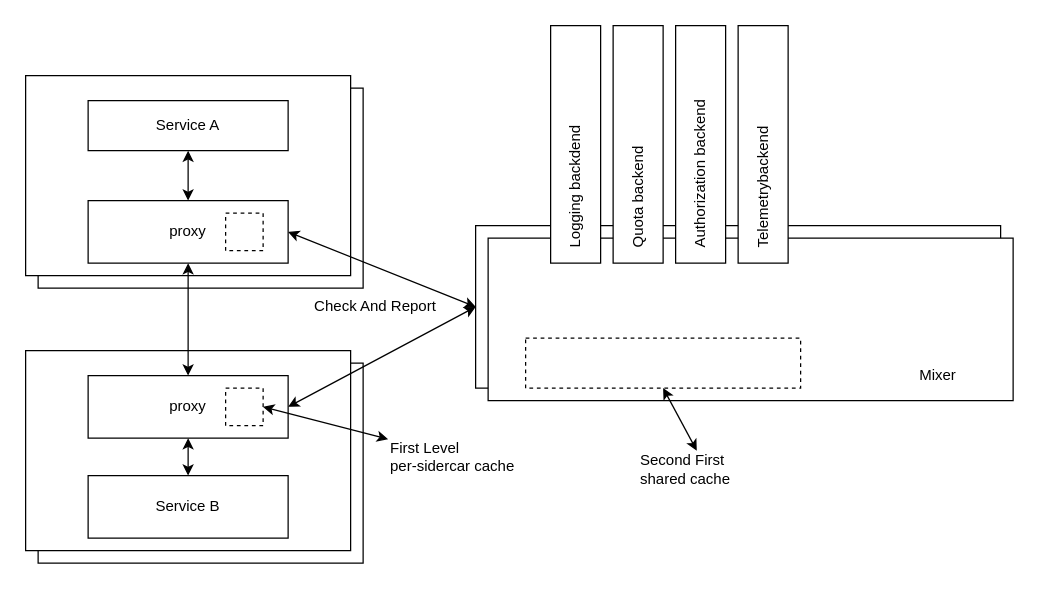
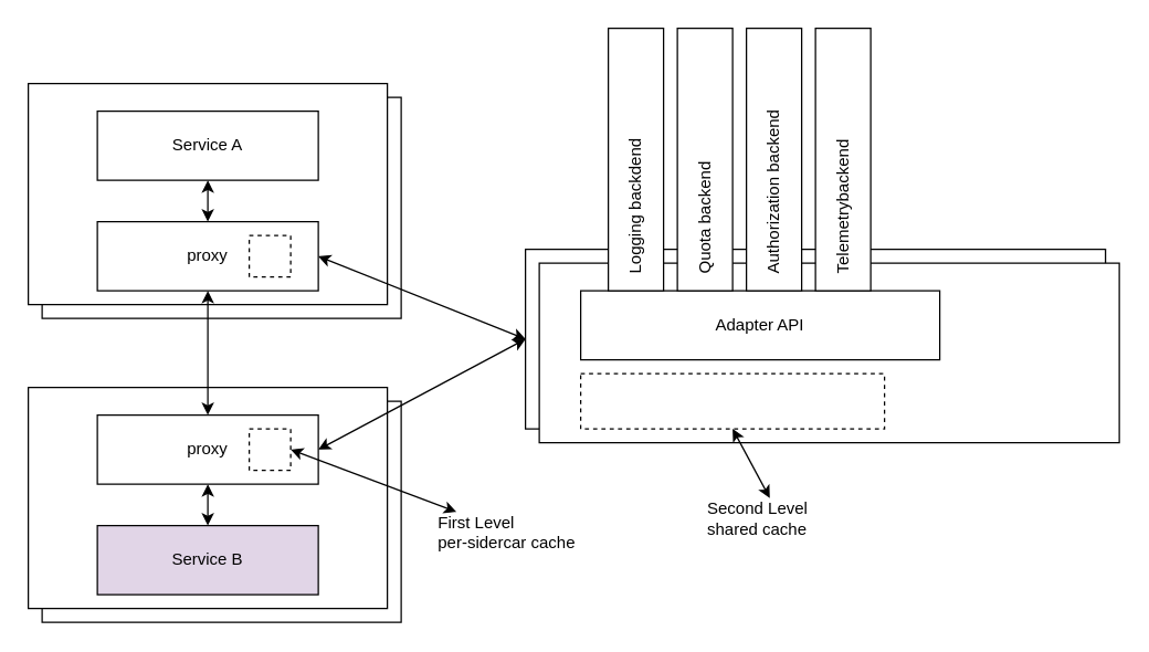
  <mxCell id="0" />
  <mxCell id="1" parent="0" />
  <mxCell id="2" value="" style="rounded=0;whiteSpace=wrap;html=1;" vertex="1" parent="1"><mxGeometry x="30" y="70" width="260" height="160" as="geometry" /></mxCell>
  <mxCell id="3" value="" style="rounded=0;whiteSpace=wrap;html=1;" vertex="1" parent="1"><mxGeometry x="20" y="60" width="260" height="160" as="geometry" /></mxCell>
  <mxCell id="4" value="" style="rounded=0;whiteSpace=wrap;html=1;" vertex="1" parent="1"><mxGeometry x="30" y="290" width="260" height="160" as="geometry" /></mxCell>
  <mxCell id="5" value="" style="rounded=0;whiteSpace=wrap;html=1;" vertex="1" parent="1"><mxGeometry x="20" y="280" width="260" height="160" as="geometry" /></mxCell>
- <mxCell id="6" value="Service A" style="rounded=0;whiteSpace=wrap;html=1;" vertex="1" parent="1"><mxGeometry x="70" y="80" width="160" height="40" as="geometry" /></mxCell>
+ <mxCell id="6" value="Service A" style="rounded=0;whiteSpace=wrap;html=1;" vertex="1" parent="1"><mxGeometry x="70" y="80" width="160" height="50" as="geometry" /></mxCell>
  <mxCell id="7" style="edgeStyle=orthogonalEdgeStyle;rounded=0;orthogonalLoop=1;jettySize=auto;html=1;startArrow=classic;startFill=1;" edge="1" parent="1" source="9" target="14"><mxGeometry relative="1" as="geometry" /></mxCell>
  <mxCell id="8" style="edgeStyle=none;rounded=0;orthogonalLoop=1;jettySize=auto;html=1;entryX=0;entryY=0.5;entryDx=0;entryDy=0;startArrow=classic;startFill=1;exitX=1;exitY=0.5;exitDx=0;exitDy=0;" edge="1" parent="1" source="9" target="15"><mxGeometry relative="1" as="geometry" /></mxCell>
  <mxCell id="9" value="proxy" style="rounded=0;whiteSpace=wrap;html=1;" vertex="1" parent="1"><mxGeometry x="70" y="300" width="160" height="50" as="geometry" /></mxCell>
  <mxCell id="10" style="edgeStyle=orthogonalEdgeStyle;rounded=0;orthogonalLoop=1;jettySize=auto;html=1;entryX=0.5;entryY=0;entryDx=0;entryDy=0;startArrow=classic;startFill=1;" edge="1" parent="1" source="13" target="9"><mxGeometry relative="1" as="geometry" /></mxCell>
  <mxCell id="11" style="edgeStyle=orthogonalEdgeStyle;rounded=0;orthogonalLoop=1;jettySize=auto;html=1;startArrow=classic;startFill=1;" edge="1" parent="1" source="13" target="6"><mxGeometry relative="1" as="geometry" /></mxCell>
  <mxCell id="12" style="rounded=0;orthogonalLoop=1;jettySize=auto;html=1;entryX=0;entryY=0.5;entryDx=0;entryDy=0;startArrow=classic;startFill=1;exitX=1;exitY=0.5;exitDx=0;exitDy=0;" edge="1" parent="1" source="13" target="15"><mxGeometry relative="1" as="geometry" /></mxCell>
  <mxCell id="13" value="proxy" style="rounded=0;whiteSpace=wrap;html=1;" vertex="1" parent="1"><mxGeometry x="70" y="160" width="160" height="50" as="geometry" /></mxCell>
- <mxCell id="14" value="Service B" style="rounded=0;whiteSpace=wrap;html=1;" vertex="1" parent="1"><mxGeometry x="70" y="380" width="160" height="50" as="geometry" /></mxCell>
+ <mxCell id="14" value="Service B" style="rounded=0;whiteSpace=wrap;html=1;fillColor=#e1d5e7;" vertex="1" parent="1"><mxGeometry x="70" y="380" width="160" height="50" as="geometry" /></mxCell>
  <mxCell id="15" value="" style="rounded=0;whiteSpace=wrap;html=1;" vertex="1" parent="1"><mxGeometry x="380" y="180" width="420" height="130" as="geometry" /></mxCell>
  <mxCell id="16" value="" style="rounded=0;whiteSpace=wrap;html=1;" vertex="1" parent="1"><mxGeometry x="390" y="190" width="420" height="130" as="geometry" /></mxCell>
+ <mxCell id="17" value="Adapter API" style="rounded=0;whiteSpace=wrap;html=1;" vertex="1" parent="1"><mxGeometry x="420" y="210" width="260" height="50" as="geometry" /></mxCell>
  <mxCell id="18" value="" style="rounded=0;whiteSpace=wrap;html=1;" vertex="1" parent="1"><mxGeometry x="440" y="20" width="40" height="190" as="geometry" /></mxCell>
  <mxCell id="19" value="" style="rounded=0;whiteSpace=wrap;html=1;" vertex="1" parent="1"><mxGeometry x="490" y="20" width="40" height="190" as="geometry" /></mxCell>
  <mxCell id="20" value="" style="rounded=0;whiteSpace=wrap;html=1;" vertex="1" parent="1"><mxGeometry x="540" y="20" width="40" height="190" as="geometry" /></mxCell>
  <mxCell id="21" value="" style="rounded=0;whiteSpace=wrap;html=1;" vertex="1" parent="1"><mxGeometry x="590" y="20" width="40" height="190" as="geometry" /></mxCell>
- <mxCell id="22" value="Mixer" style="text;html=1;strokeColor=none;fillColor=none;align=center;verticalAlign=middle;whiteSpace=wrap;rounded=0;" vertex="1" parent="1"><mxGeometry x="730" y="290" width="40" height="20" as="geometry" /></mxCell>
- <mxCell id="23" value="Check And Report" style="text;html=1;strokeColor=none;fillColor=none;align=center;verticalAlign=middle;whiteSpace=wrap;rounded=0;" vertex="1" parent="1"><mxGeometry x="240" y="232.5" width="120" height="25" as="geometry" /></mxCell>
  <mxCell id="24" value="Logging backdend" style="text;html=1;strokeColor=none;fillColor=none;align=left;verticalAlign=middle;whiteSpace=wrap;rounded=0;horizontal=0;" vertex="1" parent="1"><mxGeometry x="440" y="20" width="40" height="180" as="geometry" /></mxCell>
  <mxCell id="25" value="Quota backend" style="text;html=1;strokeColor=none;fillColor=none;align=left;verticalAlign=middle;whiteSpace=wrap;rounded=0;horizontal=0;" vertex="1" parent="1"><mxGeometry x="490" y="20" width="40" height="180" as="geometry" /></mxCell>
  <mxCell id="26" value="Authorization backend" style="text;html=1;strokeColor=none;fillColor=none;align=left;verticalAlign=middle;whiteSpace=wrap;rounded=0;horizontal=0;" vertex="1" parent="1"><mxGeometry x="540" y="20" width="40" height="180" as="geometry" /></mxCell>
  <mxCell id="27" value="Telemetrybackend" style="text;html=1;strokeColor=none;fillColor=none;align=left;verticalAlign=middle;whiteSpace=wrap;rounded=0;horizontal=0;" vertex="1" parent="1"><mxGeometry x="590" y="20" width="40" height="180" as="geometry" /></mxCell>
  <mxCell id="28" value="" style="rounded=0;whiteSpace=wrap;html=1;align=left;dashed=1;" vertex="1" parent="1"><mxGeometry x="420" y="270" width="220" height="40" as="geometry" /></mxCell>
  <mxCell id="29" value="" style="rounded=0;whiteSpace=wrap;html=1;align=left;dashed=1;" vertex="1" parent="1"><mxGeometry x="180" y="310" width="30" height="30" as="geometry" /></mxCell>
  <mxCell id="30" value="" style="rounded=0;whiteSpace=wrap;html=1;align=left;dashed=1;" vertex="1" parent="1"><mxGeometry x="180" y="170" width="30" height="30" as="geometry" /></mxCell>
  <mxCell id="31" style="edgeStyle=none;rounded=0;orthogonalLoop=1;jettySize=auto;html=1;entryX=1;entryY=0.5;entryDx=0;entryDy=0;startArrow=classic;startFill=1;" edge="1" parent="1" source="32" target="29"><mxGeometry relative="1" as="geometry" /></mxCell>
- <mxCell id="32" value="First Level&lt;br&gt;per-sidercar cache" style="text;html=1;strokeColor=none;fillColor=none;align=left;verticalAlign=middle;whiteSpace=wrap;rounded=0;dashed=1;" vertex="1" parent="1"><mxGeometry x="310" y="350" width="110" height="30" as="geometry" /></mxCell>
+ <mxCell id="32" value="First Level&lt;br&gt;per-sidercar cache" style="text;html=1;strokeColor=none;fillColor=none;align=left;verticalAlign=middle;whiteSpace=wrap;rounded=0;dashed=1;" vertex="1" parent="1"><mxGeometry x="315" y="370" width="110" height="30" as="geometry" /></mxCell>
  <mxCell id="33" style="edgeStyle=none;rounded=0;orthogonalLoop=1;jettySize=auto;html=1;entryX=0.5;entryY=1;entryDx=0;entryDy=0;startArrow=classic;startFill=1;" edge="1" parent="1" source="34" target="28"><mxGeometry relative="1" as="geometry" /></mxCell>
- <mxCell id="34" value="Second First&lt;br&gt;shared cache" style="text;html=1;strokeColor=none;fillColor=none;align=left;verticalAlign=middle;whiteSpace=wrap;rounded=0;dashed=1;" vertex="1" parent="1"><mxGeometry x="510" y="360" width="110" height="30" as="geometry" /></mxCell>
+ <mxCell id="34" value="Second Level&lt;br&gt;shared cache" style="text;html=1;strokeColor=none;fillColor=none;align=left;verticalAlign=middle;whiteSpace=wrap;rounded=0;dashed=1;" vertex="1" parent="1"><mxGeometry x="510" y="360" width="110" height="30" as="geometry" /></mxCell>
